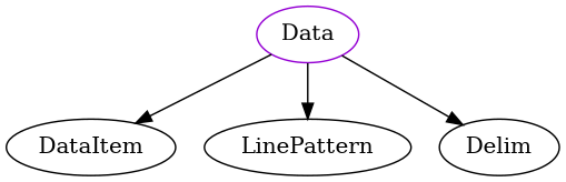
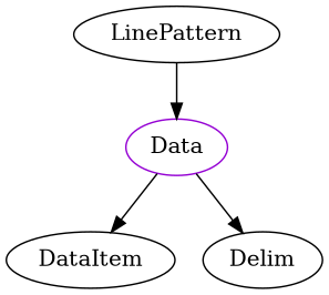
  digraph {
    n1 [color=darkviolet label=Data shape=oval]
    DataItem
    LinePattern
    Delim
    n1 -> DataItem
-   n1 -> LinePattern
+   LinePattern -> n1
    n1 -> Delim
  }
